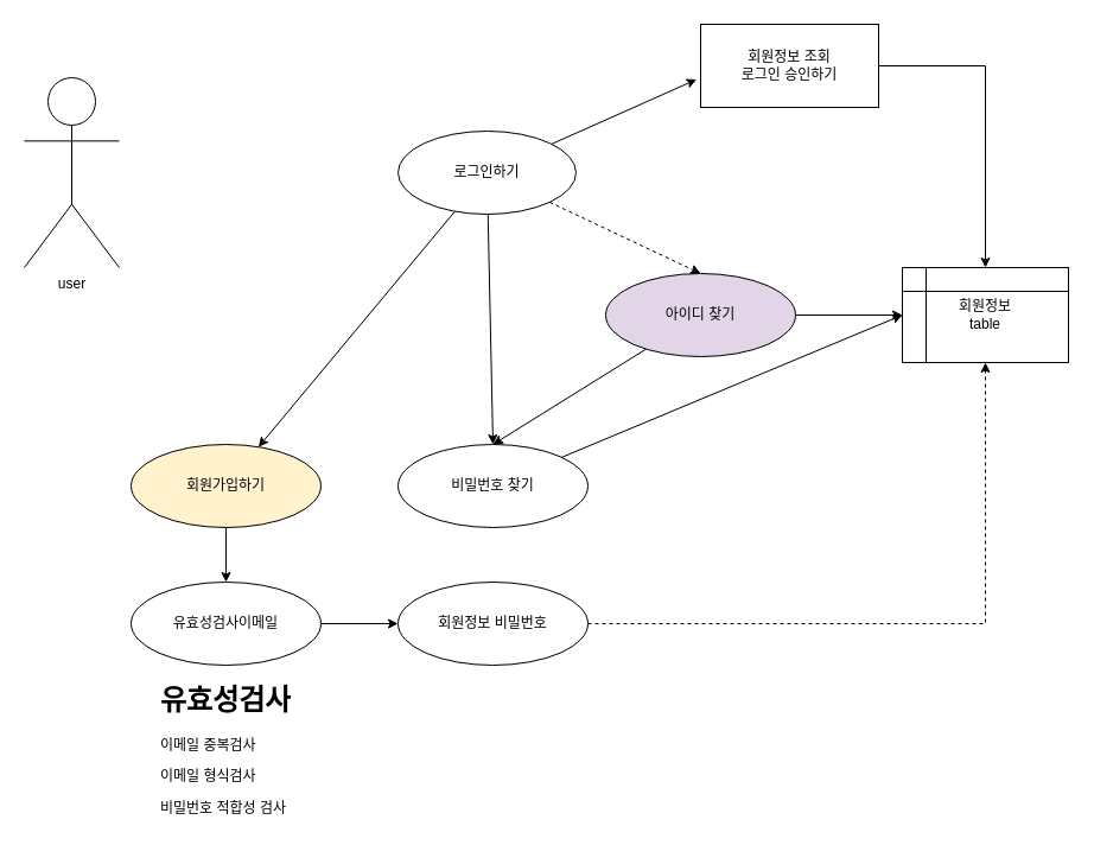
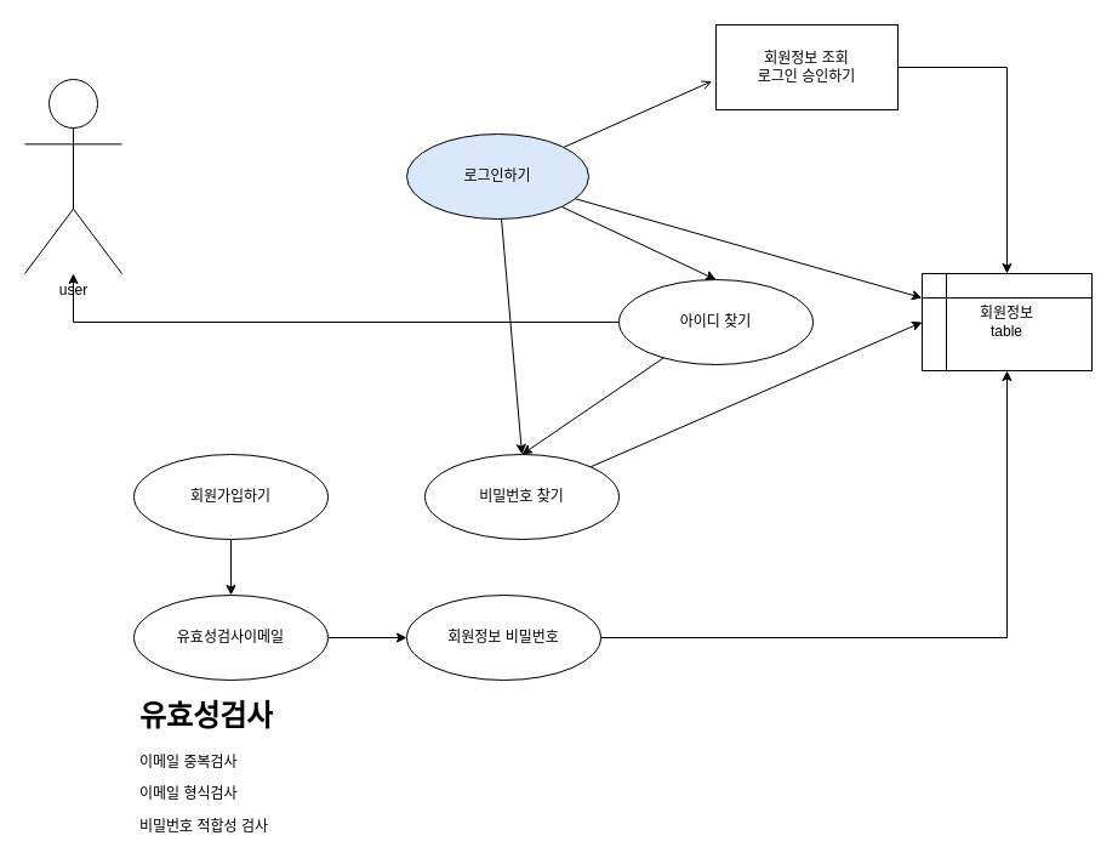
  <mxCell id="0" />
  <mxCell id="1" parent="0" />
  <mxCell id="2" value="user" style="shape=umlActor;verticalLabelPosition=bottom;verticalAlign=top;html=1;outlineConnect=0;" vertex="1" parent="1"><mxGeometry x="20" y="65" width="80" height="160" as="geometry" /></mxCell>
- <mxCell id="3" style="rounded=0;orthogonalLoop=1;jettySize=auto;html=1;" edge="1" parent="1" source="7" target="9"><mxGeometry relative="1" as="geometry" /></mxCell>
- <mxCell id="4" style="rounded=0;orthogonalLoop=1;jettySize=auto;html=1;entryX=0.5;entryY=0;entryDx=0;entryDy=0;dashed=1;" edge="1" parent="1" source="7" target="12"><mxGeometry relative="1" as="geometry" /></mxCell>
+ <mxCell id="3" style="rounded=0;orthogonalLoop=1;jettySize=auto;html=1;" edge="1" parent="1" source="7" target="20"><mxGeometry relative="1" as="geometry" /></mxCell>
+ <mxCell id="4" style="rounded=0;orthogonalLoop=1;jettySize=auto;html=1;entryX=0.5;entryY=0;entryDx=0;entryDy=0;" edge="1" parent="1" source="7" target="12"><mxGeometry relative="1" as="geometry" /></mxCell>
  <mxCell id="5" style="rounded=0;orthogonalLoop=1;jettySize=auto;html=1;entryX=0.5;entryY=0;entryDx=0;entryDy=0;" edge="1" parent="1" source="7" target="14"><mxGeometry relative="1" as="geometry" /></mxCell>
- <mxCell id="6" style="rounded=0;orthogonalLoop=1;jettySize=auto;html=1;entryX=-0.023;entryY=0.664;entryDx=0;entryDy=0;entryPerimeter=0;" edge="1" parent="1" source="7" target="22"><mxGeometry relative="1" as="geometry" /></mxCell>
- <mxCell id="7" value="로그인하기" style="ellipse;whiteSpace=wrap;html=1;" vertex="1" parent="1"><mxGeometry x="335" y="110" width="150" height="70" as="geometry" /></mxCell>
+ <mxCell id="6" style="rounded=0;orthogonalLoop=1;jettySize=auto;html=1;entryX=-0.023;entryY=0.664;entryDx=0;entryDy=0;entryPerimeter=0;endArrow=open;" edge="1" parent="1" source="7" target="22"><mxGeometry relative="1" as="geometry" /></mxCell>
+ <mxCell id="7" value="로그인하기" style="ellipse;whiteSpace=wrap;html=1;fillColor=#dae8fc;" vertex="1" parent="1"><mxGeometry x="335" y="110" width="150" height="70" as="geometry" /></mxCell>
  <mxCell id="8" style="edgeStyle=orthogonalEdgeStyle;rounded=0;orthogonalLoop=1;jettySize=auto;html=1;entryX=0.5;entryY=0;entryDx=0;entryDy=0;" edge="1" parent="1" source="9" target="16"><mxGeometry relative="1" as="geometry" /></mxCell>
- <mxCell id="9" value="회원가입하기" style="ellipse;whiteSpace=wrap;html=1;fillColor=#fff2cc;" vertex="1" parent="1"><mxGeometry x="110" y="374" width="160" height="70" as="geometry" /></mxCell>
+ <mxCell id="9" value="회원가입하기" style="ellipse;whiteSpace=wrap;html=1;" vertex="1" parent="1"><mxGeometry x="110" y="374" width="160" height="70" as="geometry" /></mxCell>
  <mxCell id="10" style="rounded=0;orthogonalLoop=1;jettySize=auto;html=1;entryX=0.5;entryY=0;entryDx=0;entryDy=0;" edge="1" parent="1" source="12" target="14"><mxGeometry relative="1" as="geometry"><mxPoint x="530" y="460" as="targetPoint" /></mxGeometry></mxCell>
- <mxCell id="11" style="edgeStyle=orthogonalEdgeStyle;rounded=0;orthogonalLoop=1;jettySize=auto;html=1;" edge="1" parent="1" source="12" target="20"><mxGeometry relative="1" as="geometry" /></mxCell>
- <mxCell id="12" value="아이디 찾기" style="ellipse;whiteSpace=wrap;html=1;fillColor=#e1d5e7;" vertex="1" parent="1"><mxGeometry x="510" y="230" width="160" height="70" as="geometry" /></mxCell>
+ <mxCell id="11" style="edgeStyle=orthogonalEdgeStyle;rounded=0;orthogonalLoop=1;jettySize=auto;html=1;" edge="1" parent="1" source="12" target="2"><mxGeometry relative="1" as="geometry" /></mxCell>
+ <mxCell id="12" value="아이디 찾기" style="ellipse;whiteSpace=wrap;html=1;" vertex="1" parent="1"><mxGeometry x="510" y="230" width="160" height="70" as="geometry" /></mxCell>
  <mxCell id="13" style="rounded=0;orthogonalLoop=1;jettySize=auto;html=1;entryX=0;entryY=0.5;entryDx=0;entryDy=0;" edge="1" parent="1" source="14" target="20"><mxGeometry relative="1" as="geometry" /></mxCell>
- <mxCell id="14" value="비밀번호 찾기" style="ellipse;whiteSpace=wrap;html=1;" vertex="1" parent="1"><mxGeometry x="335" y="374" width="160" height="70" as="geometry" /></mxCell>
+ <mxCell id="14" value="비밀번호 찾기" style="ellipse;whiteSpace=wrap;html=1;" vertex="1" parent="1"><mxGeometry x="350" y="374" width="160" height="70" as="geometry" /></mxCell>
  <mxCell id="15" style="edgeStyle=orthogonalEdgeStyle;rounded=0;orthogonalLoop=1;jettySize=auto;html=1;entryX=0;entryY=0.5;entryDx=0;entryDy=0;" edge="1" parent="1" source="16" target="19"><mxGeometry relative="1" as="geometry" /></mxCell>
  <mxCell id="16" value="유효성검사이메일" style="ellipse;whiteSpace=wrap;html=1;" vertex="1" parent="1"><mxGeometry x="110" y="490" width="160" height="70" as="geometry" /></mxCell>
- <mxCell id="17" value="&lt;h1&gt;유효성검사&lt;/h1&gt;&lt;p&gt;이메일 중복검사&lt;/p&gt;&lt;p&gt;이메일 형식검사&lt;/p&gt;&lt;p&gt;비밀번호 적합성 검사&lt;/p&gt;" style="text;html=1;strokeColor=none;fillColor=none;spacing=5;spacingTop=-20;whiteSpace=wrap;overflow=hidden;rounded=0;" vertex="1" parent="1"><mxGeometry x="130" y="570" width="190" height="120" as="geometry" /></mxCell>
- <mxCell id="18" style="edgeStyle=orthogonalEdgeStyle;rounded=0;orthogonalLoop=1;jettySize=auto;html=1;dashed=1;" edge="1" parent="1" source="19" target="20"><mxGeometry relative="1" as="geometry" /></mxCell>
+ <mxCell id="17" value="&lt;h1&gt;유효성검사&lt;/h1&gt;&lt;p&gt;이메일 중복검사&lt;/p&gt;&lt;p&gt;이메일 형식검사&lt;/p&gt;&lt;p&gt;비밀번호 적합성 검사&lt;/p&gt;" style="text;html=1;strokeColor=none;fillColor=none;spacing=5;spacingTop=-20;whiteSpace=wrap;overflow=hidden;rounded=0;" vertex="1" parent="1"><mxGeometry x="110" y="570" width="190" height="120" as="geometry" /></mxCell>
+ <mxCell id="18" style="edgeStyle=orthogonalEdgeStyle;rounded=0;orthogonalLoop=1;jettySize=auto;html=1;" edge="1" parent="1" source="19" target="20"><mxGeometry relative="1" as="geometry" /></mxCell>
  <mxCell id="19" value="회원정보 비밀번호" style="ellipse;whiteSpace=wrap;html=1;" vertex="1" parent="1"><mxGeometry x="335" y="490" width="160" height="70" as="geometry" /></mxCell>
  <mxCell id="20" value="회원정보&lt;br&gt;table" style="shape=internalStorage;whiteSpace=wrap;html=1;backgroundOutline=1;" vertex="1" parent="1"><mxGeometry x="760" y="225" width="140" height="80" as="geometry" /></mxCell>
  <mxCell id="21" style="edgeStyle=orthogonalEdgeStyle;rounded=0;orthogonalLoop=1;jettySize=auto;html=1;" edge="1" parent="1" source="22" target="20"><mxGeometry relative="1" as="geometry" /></mxCell>
  <mxCell id="22" value="회원정보 조회&lt;br&gt;로그인 승인하기" style="whiteSpace=wrap;html=1;rounded=0;" vertex="1" parent="1"><mxGeometry x="590" y="20" width="150" height="70" as="geometry" /></mxCell>
